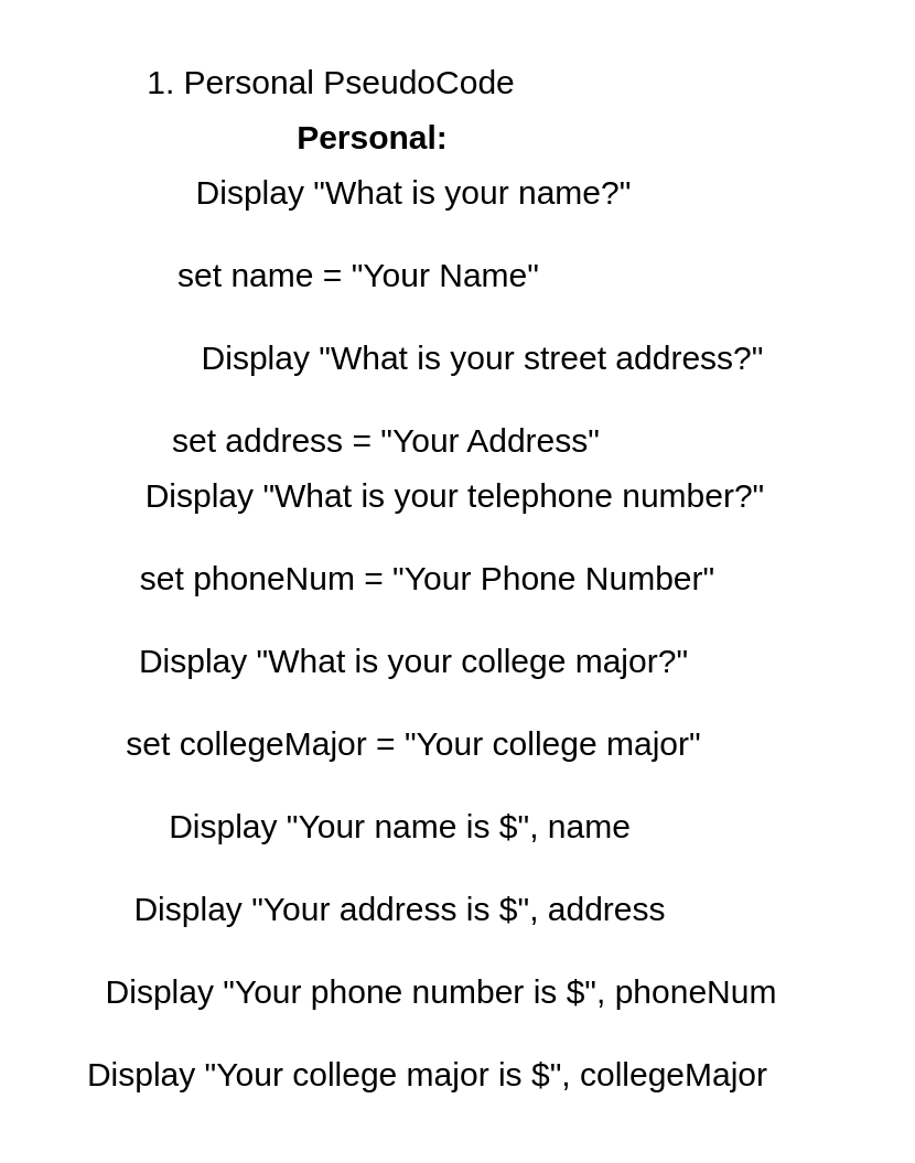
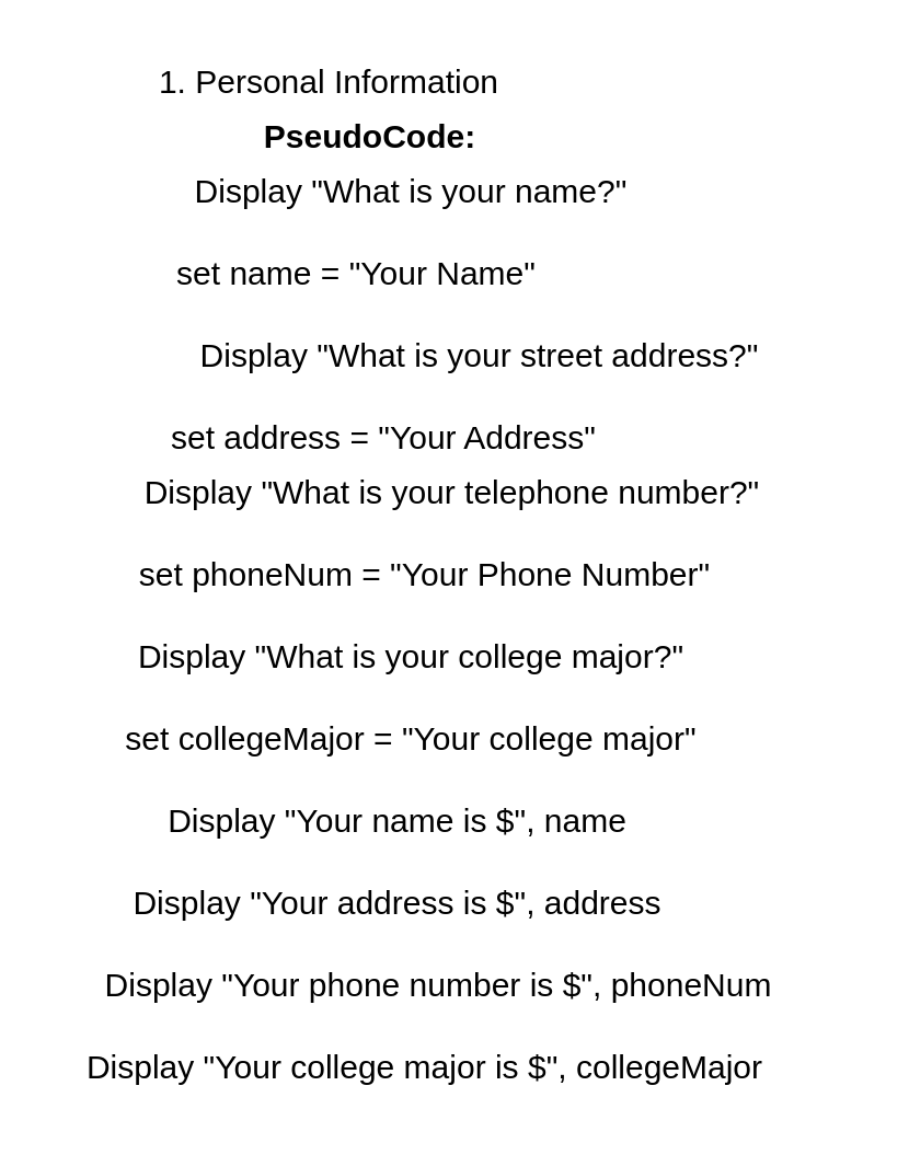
  <mxCell id="0" />
  <mxCell id="1" parent="0" />
- <mxCell id="2" value="1. Personal PseudoCode" parent="1" style="text;html=1;strokeColor=none;fillColor=none;align=center;verticalAlign=middle;whiteSpace=wrap;rounded=0;" vertex="1"><mxGeometry as="geometry" x="40" y="20" width="160" height="20" /></mxCell>
+ <mxCell id="2" value="1. Personal Information" parent="1" style="text;html=1;strokeColor=none;fillColor=none;align=center;verticalAlign=middle;whiteSpace=wrap;rounded=0;" vertex="1"><mxGeometry as="geometry" x="40" y="20" width="160" height="20" /></mxCell>
  <mxCell id="3" value="Display &quot;What is your name?&quot;" parent="1" style="text;html=1;strokeColor=none;fillColor=none;align=center;verticalAlign=middle;whiteSpace=wrap;rounded=0;" vertex="1"><mxGeometry as="geometry" x="40" y="60" width="220" height="20" /></mxCell>
  <mxCell id="4" value="set name = &quot;Your Name&quot;" parent="1" style="text;html=1;strokeColor=none;fillColor=none;align=center;verticalAlign=middle;whiteSpace=wrap;rounded=0;" vertex="1"><mxGeometry as="geometry" x="40" y="90" width="180" height="20" /></mxCell>
  <mxCell id="5" value="Display &quot;What is your street address?&quot;" parent="1" style="text;html=1;strokeColor=none;fillColor=none;align=center;verticalAlign=middle;whiteSpace=wrap;rounded=0;" vertex="1"><mxGeometry as="geometry" x="40" y="120" width="270" height="20" /></mxCell>
  <mxCell id="6" value="set address = &quot;Your Address&quot;" parent="1" style="text;html=1;strokeColor=none;fillColor=none;align=center;verticalAlign=middle;whiteSpace=wrap;rounded=0;" vertex="1"><mxGeometry as="geometry" x="30" y="150" width="220" height="20" /></mxCell>
  <mxCell id="7" value="Display &quot;What is your telephone number?&quot;" parent="1" style="text;html=1;strokeColor=none;fillColor=none;align=center;verticalAlign=middle;whiteSpace=wrap;rounded=0;" vertex="1"><mxGeometry as="geometry" x="40" y="170" width="250" height="20" /></mxCell>
  <mxCell id="8" value="set phoneNum = &quot;Your Phone Number&quot;" parent="1" style="text;html=1;strokeColor=none;fillColor=none;align=center;verticalAlign=middle;whiteSpace=wrap;rounded=0;" vertex="1"><mxGeometry as="geometry" x="30" y="200" width="250" height="20" /></mxCell>
  <mxCell id="9" value="Display &quot;What is your college major?&quot;" parent="1" style="text;html=1;strokeColor=none;fillColor=none;align=center;verticalAlign=middle;whiteSpace=wrap;rounded=0;" vertex="1"><mxGeometry as="geometry" x="35" y="230" width="230" height="20" /></mxCell>
  <mxCell id="10" value="set collegeMajor = &quot;Your college major&quot;" parent="1" style="text;html=1;strokeColor=none;fillColor=none;align=center;verticalAlign=middle;whiteSpace=wrap;rounded=0;" vertex="1"><mxGeometry as="geometry" x="30" y="260" width="240" height="20" /></mxCell>
  <mxCell id="11" value="Display &quot;Your name is $&quot;, name" parent="1" style="text;html=1;strokeColor=none;fillColor=none;align=center;verticalAlign=middle;whiteSpace=wrap;rounded=0;" vertex="1"><mxGeometry as="geometry" y="290" width="250" height="20" x="20" /></mxCell>
  <mxCell id="12" value="Display &quot;Your address is $&quot;, address" parent="1" style="text;html=1;strokeColor=none;fillColor=none;align=center;verticalAlign=middle;whiteSpace=wrap;rounded=0;" vertex="1"><mxGeometry as="geometry" x="30" y="320" width="230" height="20" /></mxCell>
  <mxCell id="13" value="Display &quot;Your phone number is $&quot;, phoneNum" parent="1" style="text;html=1;strokeColor=none;fillColor=none;align=center;verticalAlign=middle;whiteSpace=wrap;rounded=0;" vertex="1"><mxGeometry as="geometry" x="30" y="350" width="260" height="20" /></mxCell>
  <mxCell id="14" value="Display &quot;Your college major is $&quot;, collegeMajor" parent="1" style="text;html=1;strokeColor=none;fillColor=none;align=center;verticalAlign=middle;whiteSpace=wrap;rounded=0;" vertex="1"><mxGeometry as="geometry" x="30" y="380" width="250" height="20" /></mxCell>
- <mxCell id="15" value="&lt;b&gt;Personal:&lt;/b&gt;" parent="1" style="text;html=1;strokeColor=none;fillColor=none;align=center;verticalAlign=middle;whiteSpace=wrap;rounded=0;" vertex="1"><mxGeometry as="geometry" x="70" y="40" width="130" height="20" /></mxCell>
+ <mxCell id="15" value="&lt;b&gt;PseudoCode:&lt;/b&gt;" parent="1" style="text;html=1;strokeColor=none;fillColor=none;align=center;verticalAlign=middle;whiteSpace=wrap;rounded=0;" vertex="1"><mxGeometry as="geometry" x="70" y="40" width="130" height="20" /></mxCell>
